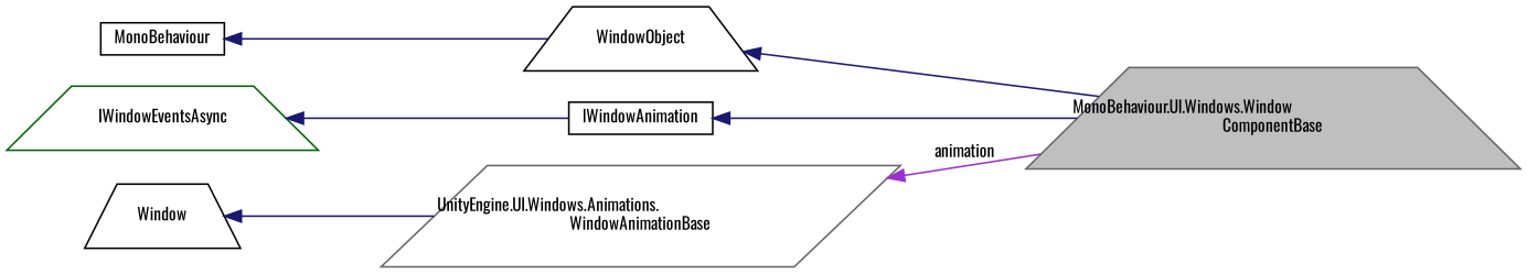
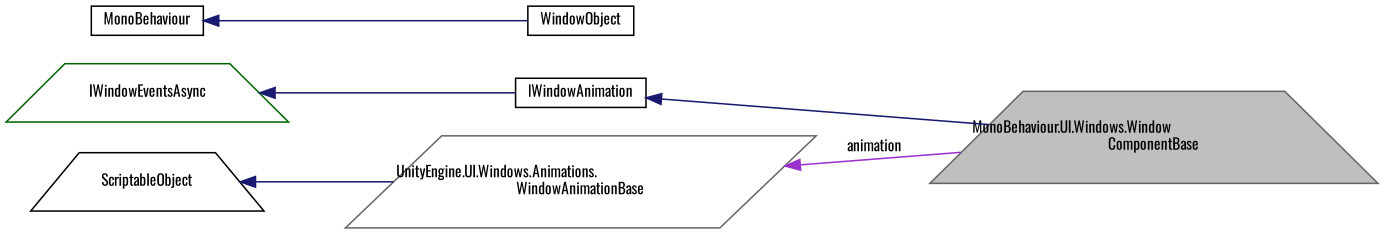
  digraph {
    fontname=Oswald
    rankdir=LR
    node [color=black fillcolor=white fontname=Oswald fontsize=10 shape=trapezium style=filled]
    edge [color=midnightblue dir=back fontname=Oswald fontsize=10 labelfontname=FreeSans labelfontsize=10 style=solid]
    n1 [color=gray40 fillcolor=grey75 fontcolor=black height=0.2 label="MonoBehaviour.UI.Windows.Window\lComponentBase" width=0.4]
-   n2 [height=0.2 label=WindowObject width=0.4]
+   n2 [height=0.2 label=WindowObject shape=box width=0.4]
    n3 [height=0.2 label=MonoBehaviour shape=box width=0.4]
    n4 [height=0.2 label=IWindowAnimation shape=box width=0.4]
    n5 [color=darkgreen height=0.2 label=IWindowEventsAsync width=0.4]
    n6 [color=gray40 height=0.2 label="UnityEngine.UI.Windows.Animations.\lWindowAnimationBase" shape=parallelogram width=0.4]
-   n7 [height=0.2 label=Window width=0.4]
-   n2 -> n1
+   n7 [height=0.2 label=ScriptableObject width=0.4]
    n3 -> n2
    n4 -> n1
    n5 -> n4
    n6 -> n1 [color=darkorchid3 label=" animation"]
    n7 -> n6
  }
